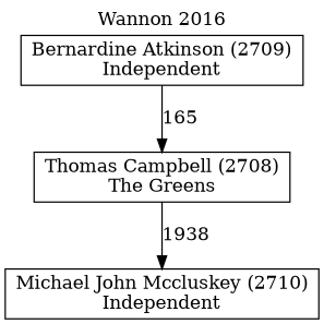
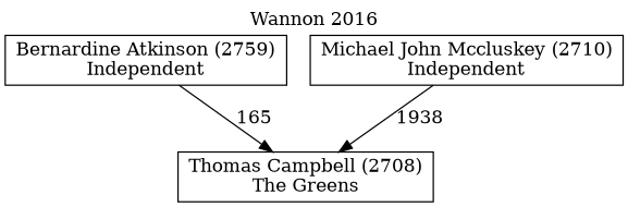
  digraph {
    label="Wannon 2016"
    labelloc=t
    mclimit=10
    node [shape=box]
    n1 [label="Thomas Campbell (2708)\nThe Greens"]
-   n2 [label="Bernardine Atkinson (2709)\nIndependent"]
+   n2 [label="Bernardine Atkinson (2759)\nIndependent"]
    n3 [label="Michael John Mccluskey (2710)\nIndependent"]
    n2 -> n1 [label=165]
-   n1 -> n3 [label=1938]
+   n3 -> n1 [label=1938]
  }
